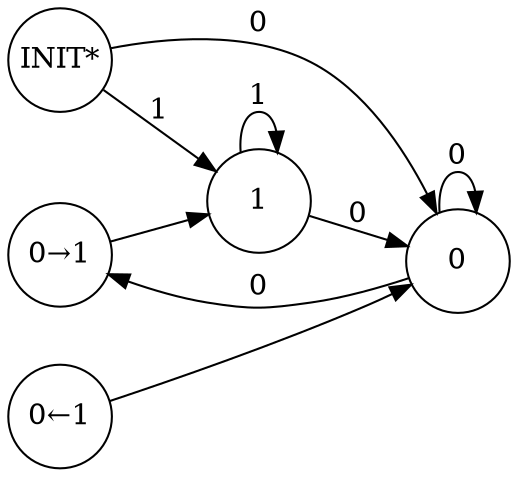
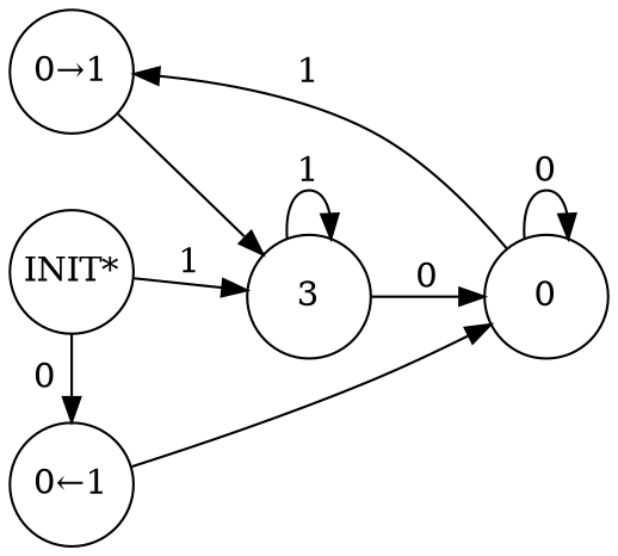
  digraph {
    fontname="DejaVu Serif"
    rankdir=LR
    node [fixedsize=true fontname="DejaVu Serif" margin=0 shape=circle]
    edge [fontname="DejaVu Serif"]
    n1 [label="INIT*" width=0.7]
    n2 [label="0→1" width=0.7]
    n3 [label="0←1" width=0.7]
    0 [width=0.7]
-   1 [width=0.7]
+   1 [width=0.7 label=3]
    subgraph sub_1 {
      rank=same
      n1
      n2
      n3
    }
-   n1 -> 0 [label=0]
+   n1 -> n3 [label=0]
    n1 -> 1 [label=1]
    n2 -> 1
    n3 -> 0
-   0 -> n2 [label=0]
+   0 -> n2 [label=1]
    0 -> 0 [label=0]
    1 -> 0 [label=0]
    1 -> 1 [label=1]
  }
